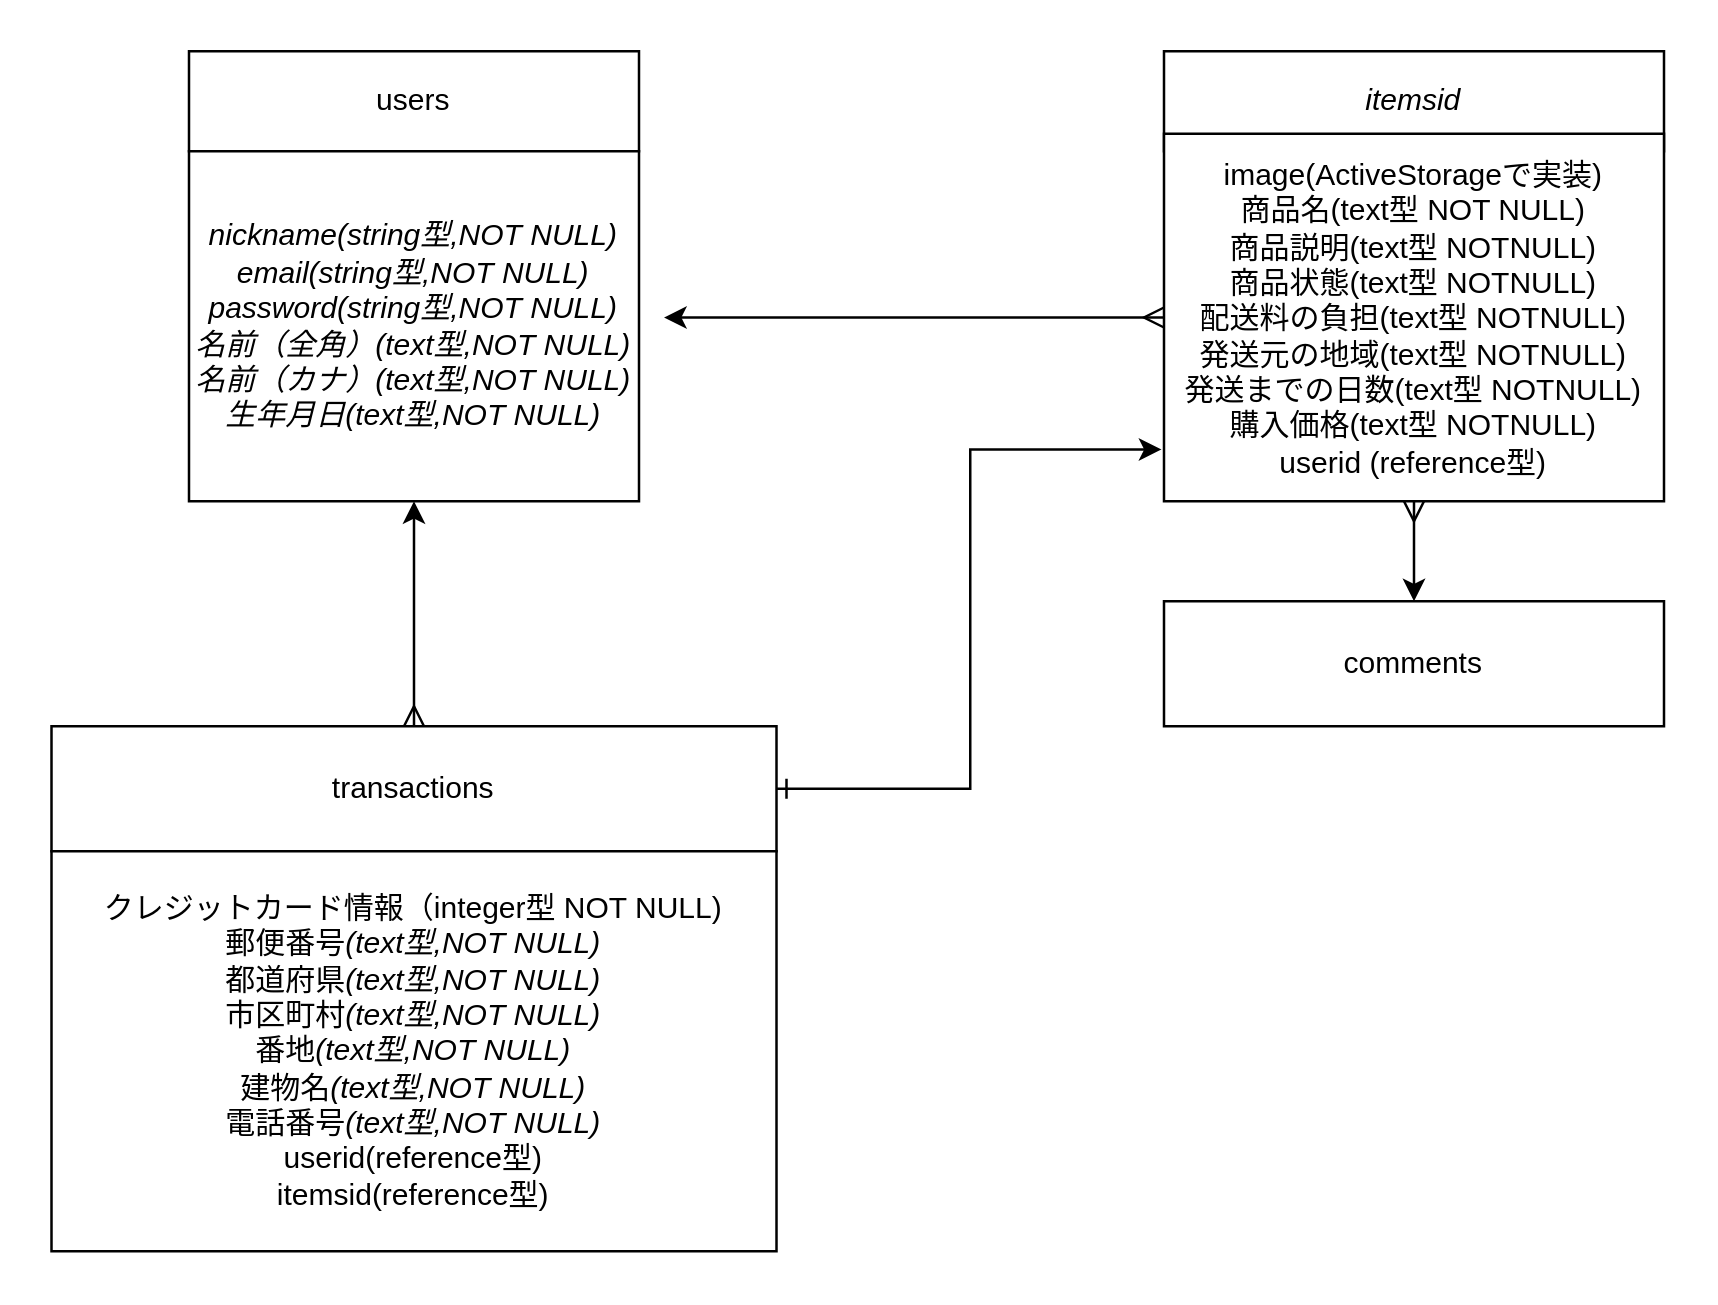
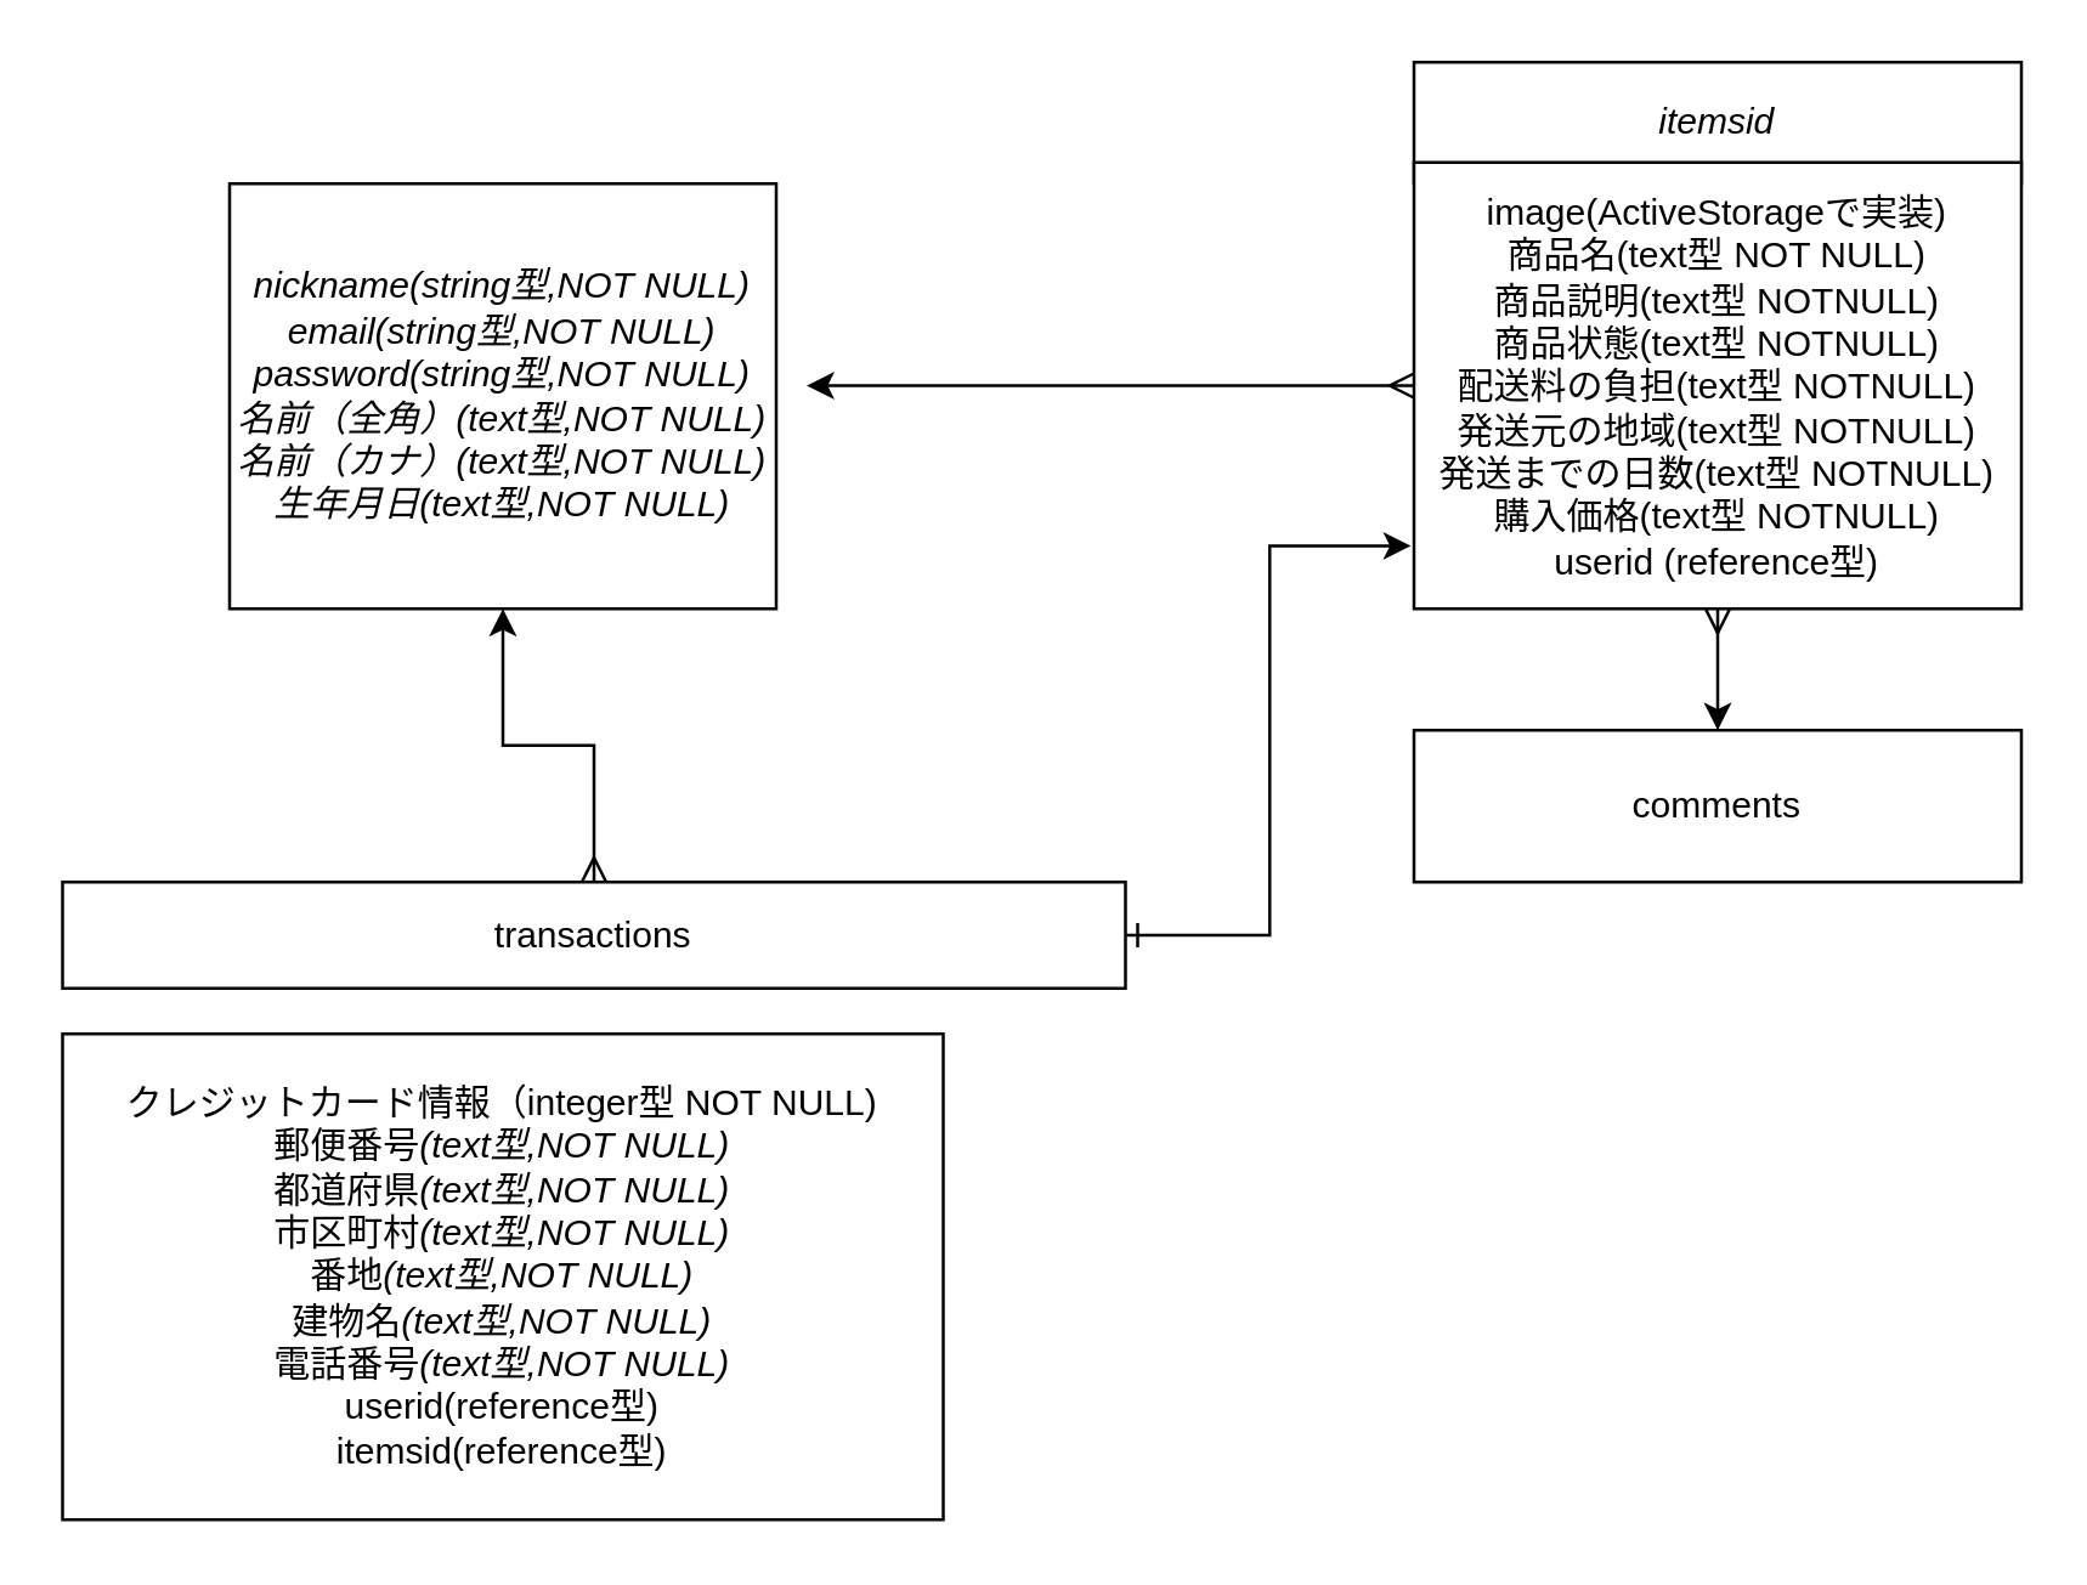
  <mxCell id="0" />
  <mxCell id="1" parent="0" />
- <mxCell id="2" value="users" style="whiteSpace=wrap;html=1;align=center;" vertex="1" parent="1"><mxGeometry x="75" y="20" width="180" height="40" as="geometry" /></mxCell>
  <mxCell id="3" value="&lt;i&gt;nickname(string型,NOT NULL)&lt;br&gt;email(string型,NOT NULL)&lt;br&gt;password(&lt;/i&gt;&lt;i&gt;string型,NOT NULL)&lt;/i&gt;&lt;i&gt;&lt;br&gt;名前（全角）(text型,NOT NULL)&lt;br&gt;名前（カナ）&lt;/i&gt;&lt;i&gt;(text型,NOT NULL)&lt;/i&gt;&lt;i&gt;&lt;br&gt;生年月日&lt;/i&gt;&lt;i&gt;(text型,NOT NULL)&lt;/i&gt;&lt;i&gt;&lt;br&gt;&lt;/i&gt;" style="whiteSpace=wrap;html=1;" vertex="1" parent="1"><mxGeometry x="75" y="60" width="180" height="140" as="geometry" /></mxCell>
  <mxCell id="4" value="&lt;i&gt;itemsid&lt;/i&gt;" style="whiteSpace=wrap;html=1;" vertex="1" parent="1"><mxGeometry x="465" y="20" width="200" height="40" as="geometry" /></mxCell>
  <mxCell id="5" style="edgeStyle=orthogonalEdgeStyle;rounded=0;orthogonalLoop=1;jettySize=auto;html=1;startArrow=ERmany;startFill=0;" edge="1" parent="1" source="7"><mxGeometry relative="1" as="geometry"><mxPoint x="265" y="126.5" as="targetPoint" /></mxGeometry></mxCell>
  <mxCell id="6" style="edgeStyle=orthogonalEdgeStyle;rounded=0;orthogonalLoop=1;jettySize=auto;html=1;entryX=0.5;entryY=0;entryDx=0;entryDy=0;startArrow=ERmany;startFill=0;" edge="1" parent="1" source="7" target="12"><mxGeometry relative="1" as="geometry" /></mxCell>
  <mxCell id="7" value="image(ActiveStorageで実装)&lt;br&gt;商品名(text型 NOT NULL)&lt;br&gt;商品説明(text型 NOTNULL)&lt;br&gt;商品状態(text型 NOTNULL)&lt;br&gt;配送料の負担(text型 NOTNULL)&lt;br&gt;発送元の地域(text型 NOTNULL)&lt;br&gt;発送までの日数(text型 NOTNULL)&lt;br&gt;購入価格(text型 NOTNULL)&lt;br&gt;userid (reference型)" style="whiteSpace=wrap;html=1;" vertex="1" parent="1"><mxGeometry x="465" y="53" width="200" height="147" as="geometry" /></mxCell>
  <mxCell id="8" style="edgeStyle=orthogonalEdgeStyle;rounded=0;orthogonalLoop=1;jettySize=auto;html=1;entryX=0.5;entryY=1;entryDx=0;entryDy=0;startArrow=ERmany;startFill=0;" edge="1" parent="1" source="10" target="3"><mxGeometry relative="1" as="geometry" /></mxCell>
  <mxCell id="9" style="edgeStyle=orthogonalEdgeStyle;rounded=0;orthogonalLoop=1;jettySize=auto;html=1;exitX=1;exitY=0.5;exitDx=0;exitDy=0;startArrow=ERone;startFill=0;entryX=-0.005;entryY=0.859;entryDx=0;entryDy=0;entryPerimeter=0;" edge="1" parent="1" source="10" target="7"><mxGeometry relative="1" as="geometry"><mxPoint x="395" y="172" as="targetPoint" /></mxGeometry></mxCell>
- <mxCell id="10" value="transactions" style="whiteSpace=wrap;html=1;" vertex="1" parent="1"><mxGeometry x="20" y="290" width="290" height="50" as="geometry" /></mxCell>
+ <mxCell id="10" value="transactions" style="whiteSpace=wrap;html=1;" vertex="1" parent="1"><mxGeometry x="20" y="290" width="350" height="35" as="geometry" /></mxCell>
  <mxCell id="11" value="クレジットカード情報（integer型 NOT NULL)&lt;br&gt;郵便番号&lt;i&gt;(text型,NOT NULL)&lt;/i&gt;&lt;br&gt;都道府県&lt;i&gt;(text型,NOT NULL)&lt;/i&gt;&lt;br&gt;市区町村&lt;i&gt;(text型,NOT NULL)&lt;/i&gt;&lt;br&gt;番地&lt;i&gt;(text型,NOT NULL)&lt;/i&gt;&lt;br&gt;建物名&lt;i&gt;(text型,NOT NULL)&lt;/i&gt;&lt;br&gt;電話番号&lt;i&gt;(text型,NOT NULL)&lt;/i&gt;&lt;br&gt;userid(reference型)&lt;br&gt;itemsid(reference型)" style="whiteSpace=wrap;html=1;" vertex="1" parent="1"><mxGeometry x="20" y="340" width="290" height="160" as="geometry" /></mxCell>
  <mxCell id="12" value="comments" style="whiteSpace=wrap;html=1;" vertex="1" parent="1"><mxGeometry x="465" y="240" width="200" height="50" as="geometry" /></mxCell>
